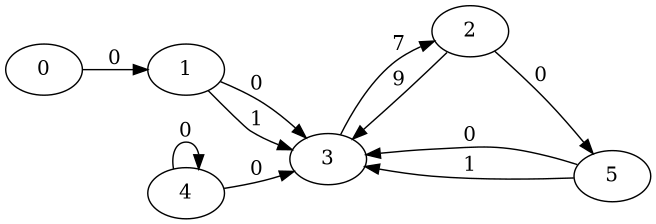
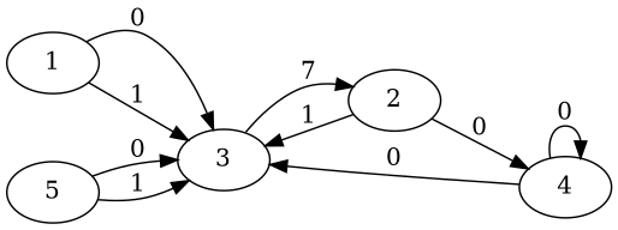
  digraph {
    rankdir=LR
    edge [weight=0]
-   0
    1
    3
    2
    4
    5
-   0 -> 1 [label=0]
    1 -> 3 [label=0]
    1 -> 3 [label=1 weight=1]
    3 -> 2 [label=7]
-   2 -> 3 [label=9 weight=1]
-   2 -> 5 [label=0]
+   2 -> 3 [label=1 weight=1]
+   2 -> 4 [label=0]
    4 -> 3 [label=0 weight=1]
    4 -> 4 [label=0]
    5 -> 3 [label=0]
    5 -> 3 [label=1 weight=1]
  }
